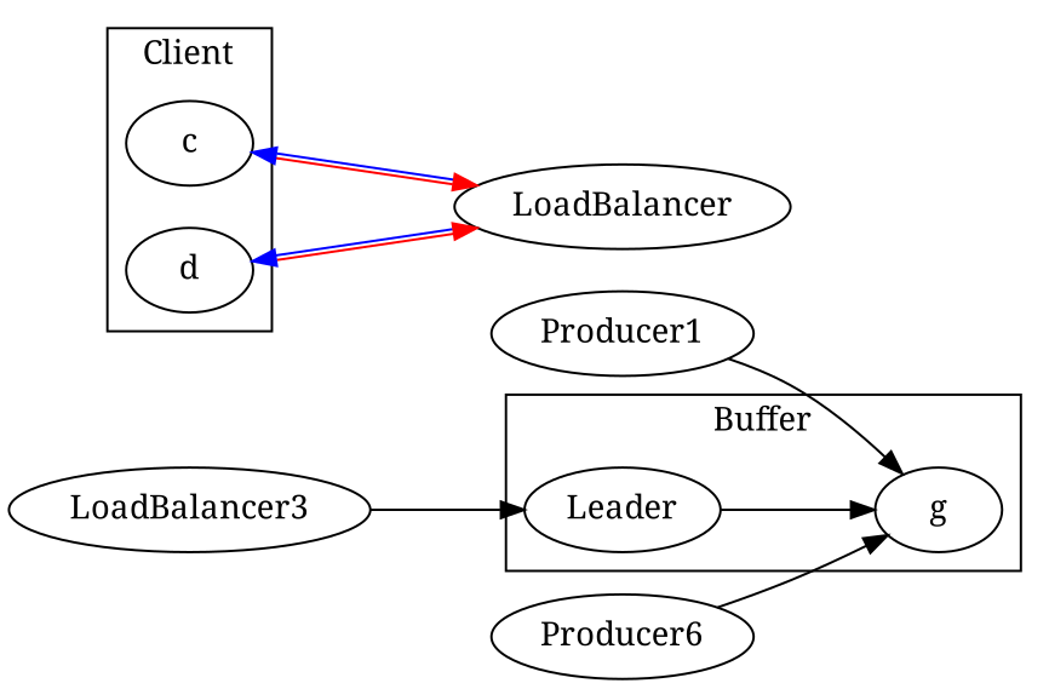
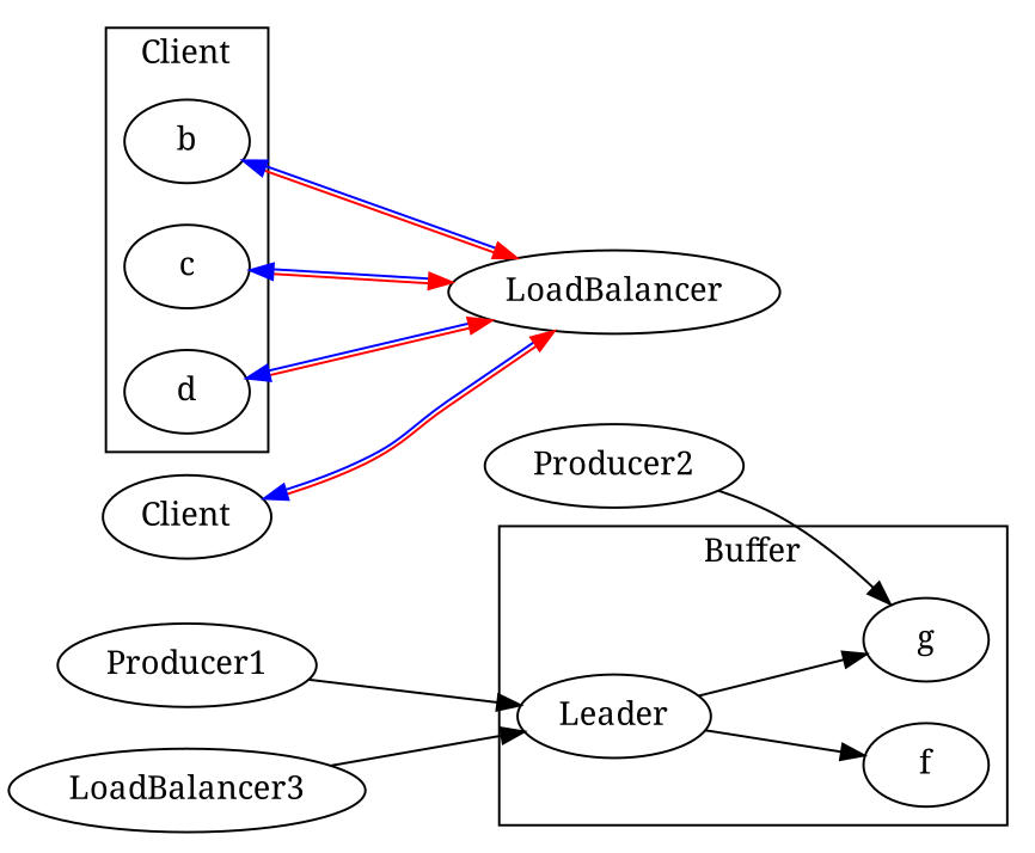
  digraph {
    compound=true
    fontname="Noto Serif"
    rankdir=LR
    node [fontname="Noto Serif"]
    edge [fontname="Noto Serif"]
    Leader
+   f
    g
+   b
    c
    d
    LoadBalancer
    Producer1
-   Producer2 [label=Producer6]
+   Producer2
    n10 [label=LoadBalancer3]
+   Client
    subgraph cluster_1 {
      label=Buffer
      Leader
+     f
      g
    }
    subgraph cluster_2 {
      label=Client
+     b
      c
      d
    }
+   Leader -> f
    Leader -> g
+   b -> LoadBalancer [color="red:blue" dir=both]
    c -> LoadBalancer [color="red:blue" dir=both]
    d -> LoadBalancer [color="red:blue" dir=both]
-   Producer1 -> g
+   Producer1 -> Leader
    Producer2 -> g
    n10 -> Leader
+   Client -> LoadBalancer [color="red:blue" dir=both]
  }
